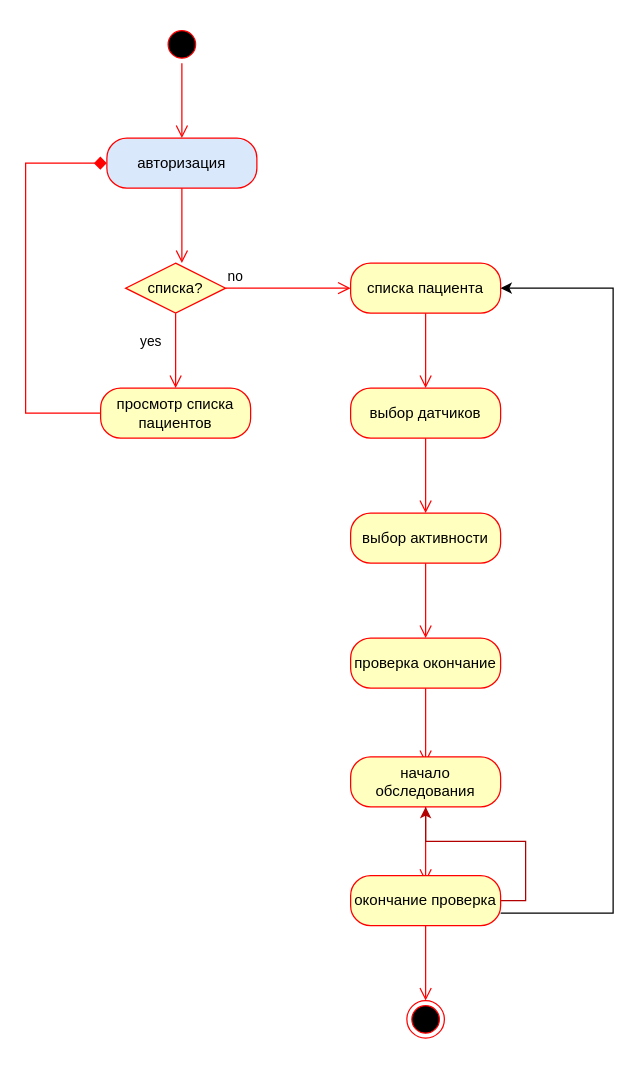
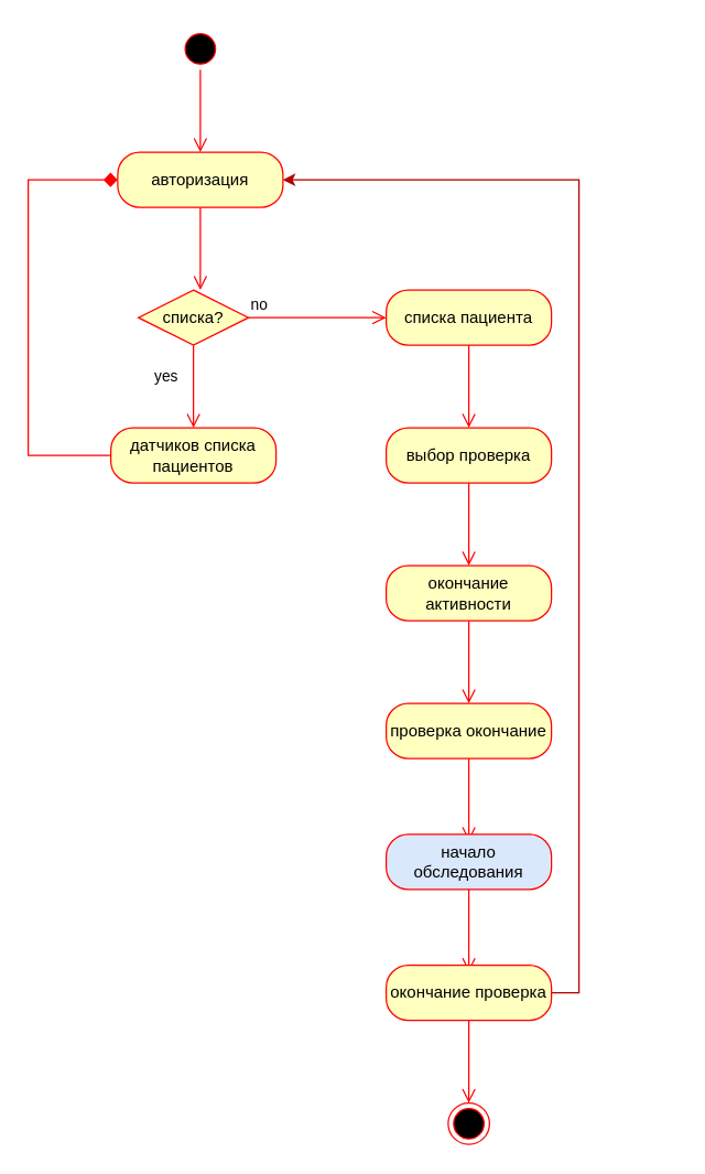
  <mxCell id="0" />
  <mxCell id="1" parent="0" />
  <mxCell id="2" value="" style="ellipse;html=1;shape=startState;fillColor=#000000;strokeColor=#ff0000;" vertex="1" parent="1"><mxGeometry x="130" width="30" height="30" as="geometry" y="20" /></mxCell>
  <mxCell id="3" value="" style="edgeStyle=orthogonalEdgeStyle;html=1;verticalAlign=bottom;endArrow=open;endSize=8;strokeColor=#ff0000;rounded=0;" edge="1" source="2" parent="1"><mxGeometry relative="1" as="geometry"><mxPoint x="145" y="110" as="targetPoint" /></mxGeometry></mxCell>
- <mxCell id="4" value="авторизация" style="rounded=1;whiteSpace=wrap;html=1;arcSize=40;fontColor=#000000;fillColor=#dae8fc;strokeColor=#ff0000;" vertex="1" parent="1"><mxGeometry x="85" y="110" width="120" height="40" as="geometry" /></mxCell>
+ <mxCell id="4" value="авторизация" style="rounded=1;whiteSpace=wrap;html=1;arcSize=40;fontColor=#000000;fillColor=#ffffc0;strokeColor=#ff0000;" vertex="1" parent="1"><mxGeometry x="85" y="110" width="120" height="40" as="geometry" /></mxCell>
  <mxCell id="5" value="" style="edgeStyle=orthogonalEdgeStyle;html=1;verticalAlign=bottom;endArrow=open;endSize=8;strokeColor=#ff0000;rounded=0;" edge="1" source="4" parent="1"><mxGeometry relative="1" as="geometry"><mxPoint x="145" y="210" as="targetPoint" /></mxGeometry></mxCell>
  <mxCell id="6" value="списка?" style="rhombus;whiteSpace=wrap;html=1;fillColor=#ffffc0;strokeColor=#ff0000;" vertex="1" parent="1"><mxGeometry x="100" y="210" width="80" height="40" as="geometry" /></mxCell>
  <mxCell id="7" value="no" style="edgeStyle=orthogonalEdgeStyle;html=1;align=left;verticalAlign=bottom;endArrow=open;endSize=8;strokeColor=#ff0000;rounded=0;" edge="1" source="6" parent="1"><mxGeometry x="-1" relative="1" as="geometry"><mxPoint x="280" y="230" as="targetPoint" /></mxGeometry></mxCell>
  <mxCell id="8" value="yes" style="edgeStyle=orthogonalEdgeStyle;html=1;align=left;verticalAlign=top;endArrow=open;endSize=8;strokeColor=#ff0000;rounded=0;" edge="1" source="6" parent="1"><mxGeometry x="-0.667" y="-30" relative="1" as="geometry"><mxPoint x="140" y="310" as="targetPoint" /><mxPoint as="offset" /></mxGeometry></mxCell>
- <mxCell id="9" value="просмотр списка пациентов" style="rounded=1;whiteSpace=wrap;html=1;arcSize=40;fontColor=#000000;fillColor=#ffffc0;strokeColor=#ff0000;" vertex="1" parent="1"><mxGeometry x="80" y="310" width="120" height="40" as="geometry" /></mxCell>
+ <mxCell id="9" value="датчиков списка пациентов" style="rounded=1;whiteSpace=wrap;html=1;arcSize=40;fontColor=#000000;fillColor=#ffffc0;strokeColor=#ff0000;" vertex="1" parent="1"><mxGeometry x="80" y="310" width="120" height="40" as="geometry" /></mxCell>
  <mxCell id="10" value="" style="edgeStyle=orthogonalEdgeStyle;html=1;verticalAlign=bottom;endArrow=diamond;endSize=8;strokeColor=#ff0000;rounded=0;entryX=0;entryY=0.5;entryDx=0;entryDy=0;" edge="1" source="9" parent="1" target="4"><mxGeometry relative="1" as="geometry"><mxPoint x="140" y="420" as="targetPoint" /><Array as="points"><mxPoint x="20" y="330" /><mxPoint x="20" y="130" /></Array></mxGeometry></mxCell>
  <mxCell id="11" value="списка пациента" style="rounded=1;whiteSpace=wrap;html=1;arcSize=40;fontColor=#000000;fillColor=#ffffc0;strokeColor=#ff0000;" vertex="1" parent="1"><mxGeometry x="280" y="210" width="120" height="40" as="geometry" /></mxCell>
  <mxCell id="12" value="" style="edgeStyle=orthogonalEdgeStyle;html=1;verticalAlign=bottom;endArrow=open;endSize=8;strokeColor=#ff0000;rounded=0;" edge="1" source="11" parent="1"><mxGeometry relative="1" as="geometry"><mxPoint x="340" y="310" as="targetPoint" /></mxGeometry></mxCell>
- <mxCell id="13" value="выбор датчиков" style="rounded=1;whiteSpace=wrap;html=1;arcSize=40;fontColor=#000000;fillColor=#ffffc0;strokeColor=#ff0000;" vertex="1" parent="1"><mxGeometry x="280" y="310" width="120" height="40" as="geometry" /></mxCell>
+ <mxCell id="13" value="выбор проверка" style="rounded=1;whiteSpace=wrap;html=1;arcSize=40;fontColor=#000000;fillColor=#ffffc0;strokeColor=#ff0000;" vertex="1" parent="1"><mxGeometry x="280" y="310" width="120" height="40" as="geometry" /></mxCell>
  <mxCell id="14" value="" style="edgeStyle=orthogonalEdgeStyle;html=1;verticalAlign=bottom;endArrow=open;endSize=8;strokeColor=#ff0000;rounded=0;" edge="1" source="13" parent="1"><mxGeometry relative="1" as="geometry"><mxPoint x="340" y="410" as="targetPoint" /></mxGeometry></mxCell>
- <mxCell id="15" value="выбор активности" style="rounded=1;whiteSpace=wrap;html=1;arcSize=40;fontColor=#000000;fillColor=#ffffc0;strokeColor=#ff0000;" vertex="1" parent="1"><mxGeometry x="280" y="410" width="120" height="40" as="geometry" /></mxCell>
+ <mxCell id="15" value="окончание активности" style="rounded=1;whiteSpace=wrap;html=1;arcSize=40;fontColor=#000000;fillColor=#ffffc0;strokeColor=#ff0000;" vertex="1" parent="1"><mxGeometry x="280" y="410" width="120" height="40" as="geometry" /></mxCell>
  <mxCell id="16" value="" style="edgeStyle=orthogonalEdgeStyle;html=1;verticalAlign=bottom;endArrow=open;endSize=8;strokeColor=#ff0000;rounded=0;" edge="1" source="15" parent="1"><mxGeometry relative="1" as="geometry"><mxPoint x="340" y="510" as="targetPoint" /></mxGeometry></mxCell>
  <mxCell id="17" value="проверка окончание" style="rounded=1;whiteSpace=wrap;html=1;arcSize=40;fontColor=#000000;fillColor=#ffffc0;strokeColor=#ff0000;" vertex="1" parent="1"><mxGeometry x="280" y="510" width="120" height="40" as="geometry" /></mxCell>
  <mxCell id="18" value="" style="edgeStyle=orthogonalEdgeStyle;html=1;verticalAlign=bottom;endArrow=open;endSize=8;strokeColor=#ff0000;rounded=0;" edge="1" source="17" parent="1"><mxGeometry relative="1" as="geometry"><mxPoint x="340" y="610" as="targetPoint" /></mxGeometry></mxCell>
- <mxCell id="19" value="начало обследования" style="rounded=1;whiteSpace=wrap;html=1;arcSize=40;fontColor=#000000;fillColor=#ffffc0;strokeColor=#ff0000;" vertex="1" parent="1"><mxGeometry x="280" y="605" width="120" height="40" as="geometry" /></mxCell>
+ <mxCell id="19" value="начало обследования" style="rounded=1;whiteSpace=wrap;html=1;arcSize=40;fontColor=#000000;fillColor=#dae8fc;strokeColor=#ff0000;" vertex="1" parent="1"><mxGeometry x="280" y="605" width="120" height="40" as="geometry" /></mxCell>
  <mxCell id="20" value="" style="edgeStyle=orthogonalEdgeStyle;html=1;verticalAlign=bottom;endArrow=open;endSize=8;strokeColor=#ff0000;rounded=0;" edge="1" source="19" parent="1"><mxGeometry relative="1" as="geometry"><mxPoint x="340" y="705" as="targetPoint" /></mxGeometry></mxCell>
- <mxCell id="21" style="edgeStyle=orthogonalEdgeStyle;rounded=0;orthogonalLoop=1;jettySize=auto;html=1;exitX=1;exitY=0.5;exitDx=0;exitDy=0;fillColor=#e51400;strokeColor=#B20000;" edge="1" parent="1" source="23" target="19"><mxGeometry relative="1" as="geometry" /></mxCell>
- <mxCell id="22" style="edgeStyle=orthogonalEdgeStyle;rounded=0;orthogonalLoop=1;jettySize=auto;html=1;exitX=1;exitY=0.75;exitDx=0;exitDy=0;entryX=1;entryY=0.5;entryDx=0;entryDy=0;" edge="1" parent="1" source="23" target="11"><mxGeometry relative="1" as="geometry"><Array as="points"><mxPoint x="490" y="730" /><mxPoint x="490" y="230" /></Array></mxGeometry></mxCell>
+ <mxCell id="21" style="edgeStyle=orthogonalEdgeStyle;rounded=0;orthogonalLoop=1;jettySize=auto;html=1;exitX=1;exitY=0.5;exitDx=0;exitDy=0;entryX=1;entryY=0.5;entryDx=0;entryDy=0;fillColor=#e51400;strokeColor=#B20000;" edge="1" parent="1" source="23" target="4"><mxGeometry relative="1" as="geometry" /></mxCell>
  <mxCell id="23" value="окончание проверка" style="rounded=1;whiteSpace=wrap;html=1;arcSize=40;fontColor=#000000;fillColor=#ffffc0;strokeColor=#ff0000;" vertex="1" parent="1"><mxGeometry x="280" y="700" width="120" height="40" as="geometry" /></mxCell>
  <mxCell id="24" value="" style="edgeStyle=orthogonalEdgeStyle;html=1;verticalAlign=bottom;endArrow=open;endSize=8;strokeColor=#ff0000;rounded=0;" edge="1" source="23" parent="1"><mxGeometry relative="1" as="geometry"><mxPoint x="340" y="800" as="targetPoint" /></mxGeometry></mxCell>
  <mxCell id="25" value="" style="ellipse;html=1;shape=endState;fillColor=#000000;strokeColor=#ff0000;" vertex="1" parent="1"><mxGeometry x="325" y="800" width="30" height="30" as="geometry" /></mxCell>
